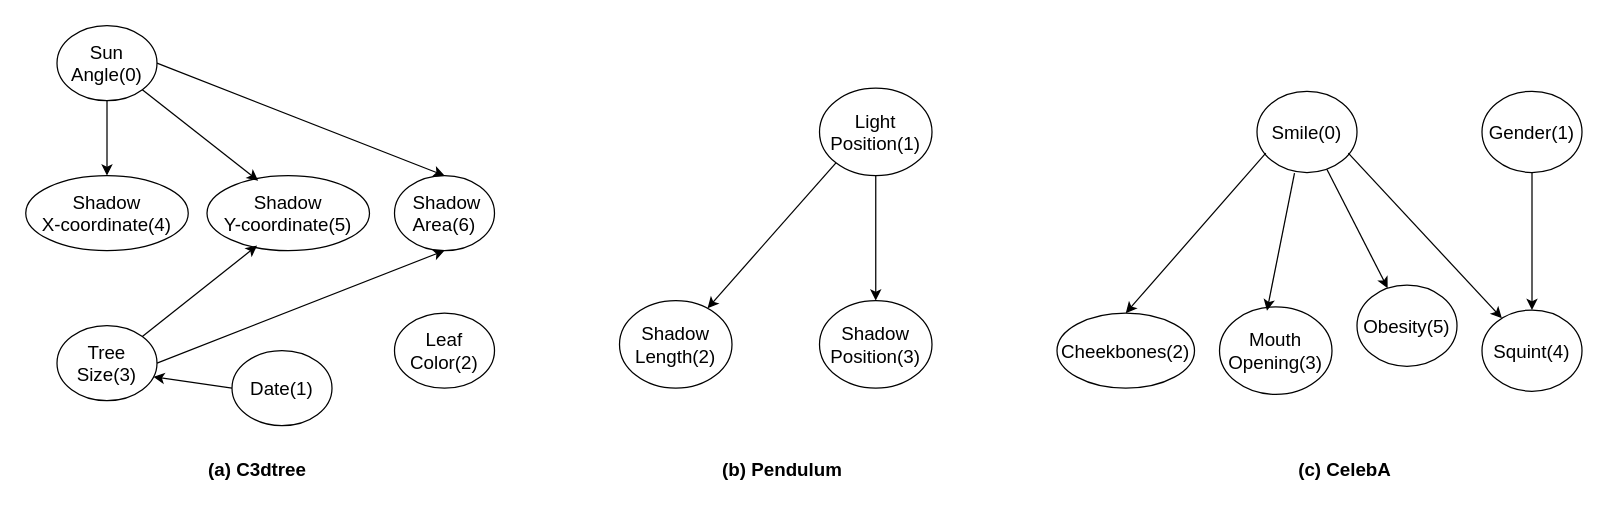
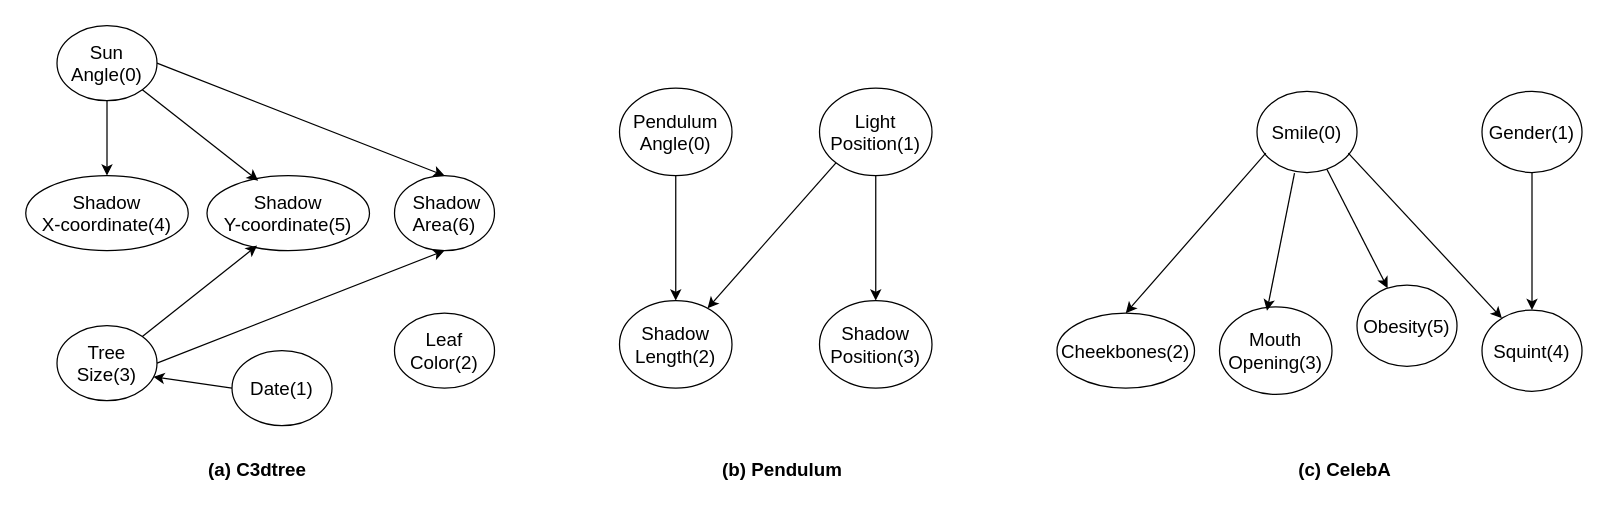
  <mxCell id="0" />
  <mxCell id="1" parent="0" />
  <mxCell id="2" value="Date(1)" style="ellipse;whiteSpace=wrap;html=1;fontSize=15;" parent="1" vertex="1"><mxGeometry x="185" y="280" width="80" height="60" as="geometry" /></mxCell>
  <mxCell id="3" value="Sun Angle(0)" style="ellipse;whiteSpace=wrap;html=1;fontSize=15;" parent="1" vertex="1"><mxGeometry y="20" width="80" height="60" as="geometry" x="45" /></mxCell>
  <mxCell id="4" value="Leaf Color(2)" style="ellipse;whiteSpace=wrap;html=1;fontSize=15;" parent="1" vertex="1"><mxGeometry x="315" y="250" width="80" height="60" as="geometry" /></mxCell>
  <mxCell id="5" value="&lt;div&gt;Shadow&lt;/div&gt;X-coordinate(4)" style="ellipse;whiteSpace=wrap;html=1;fontSize=15;" parent="1" vertex="1"><mxGeometry x="20" y="140" width="130" height="60" as="geometry" /></mxCell>
  <mxCell id="6" value="&amp;nbsp;Shadow Area(6)" style="ellipse;whiteSpace=wrap;html=1;fontSize=15;" parent="1" vertex="1"><mxGeometry x="315" y="140" width="80" height="60" as="geometry" /></mxCell>
  <mxCell id="7" value="&lt;div&gt;Tree&lt;/div&gt;Size(3)" style="ellipse;whiteSpace=wrap;html=1;fontSize=15;" parent="1" vertex="1"><mxGeometry y="260" width="80" height="60" as="geometry" x="45" /></mxCell>
  <mxCell id="8" value="&lt;div&gt;Shadow&lt;/div&gt;Y-coordinate(5)" style="ellipse;whiteSpace=wrap;html=1;fontSize=15;" parent="1" vertex="1"><mxGeometry x="165" y="140" width="130" height="60" as="geometry" /></mxCell>
  <mxCell id="9" value="" style="endArrow=classic;html=1;rounded=0;exitX=0.5;exitY=1;exitDx=0;exitDy=0;entryX=0.5;entryY=0;entryDx=0;entryDy=0;" parent="1" source="3" target="5" edge="1"><mxGeometry width="50" height="50" relative="1" as="geometry"><mxPoint x="435" y="230" as="sourcePoint" /><mxPoint x="485" y="180" as="targetPoint" /></mxGeometry></mxCell>
  <mxCell id="10" value="" style="endArrow=classic;html=1;rounded=0;exitX=1;exitY=1;exitDx=0;exitDy=0;entryX=0.315;entryY=0.067;entryDx=0;entryDy=0;entryPerimeter=0;" parent="1" source="3" target="8" edge="1"><mxGeometry width="50" height="50" relative="1" as="geometry"><mxPoint x="435" y="230" as="sourcePoint" /><mxPoint x="485" y="180" as="targetPoint" /></mxGeometry></mxCell>
  <mxCell id="11" value="" style="endArrow=classic;html=1;rounded=0;exitX=1;exitY=0.5;exitDx=0;exitDy=0;entryX=0.5;entryY=0;entryDx=0;entryDy=0;" parent="1" source="3" target="6" edge="1"><mxGeometry width="50" height="50" relative="1" as="geometry"><mxPoint x="435" y="230" as="sourcePoint" /><mxPoint x="485" y="180" as="targetPoint" /></mxGeometry></mxCell>
  <mxCell id="12" value="" style="endArrow=classic;html=1;rounded=0;exitX=1;exitY=0;exitDx=0;exitDy=0;entryX=0.308;entryY=0.933;entryDx=0;entryDy=0;entryPerimeter=0;" parent="1" source="7" target="8" edge="1"><mxGeometry width="50" height="50" relative="1" as="geometry"><mxPoint x="435" y="230" as="sourcePoint" /><mxPoint x="485" y="180" as="targetPoint" /></mxGeometry></mxCell>
  <mxCell id="13" value="" style="endArrow=classic;html=1;rounded=0;exitX=1;exitY=0.5;exitDx=0;exitDy=0;entryX=0.5;entryY=1;entryDx=0;entryDy=0;" parent="1" source="7" target="6" edge="1"><mxGeometry width="50" height="50" relative="1" as="geometry"><mxPoint x="435" y="230" as="sourcePoint" /><mxPoint x="485" y="180" as="targetPoint" /></mxGeometry></mxCell>
  <mxCell id="14" value="" style="endArrow=classic;html=1;rounded=0;exitX=0;exitY=0.5;exitDx=0;exitDy=0;entryX=0.963;entryY=0.683;entryDx=0;entryDy=0;entryPerimeter=0;" parent="1" source="2" target="7" edge="1"><mxGeometry width="50" height="50" relative="1" as="geometry"><mxPoint x="435" y="230" as="sourcePoint" /><mxPoint x="485" y="180" as="targetPoint" /></mxGeometry></mxCell>
+ <mxCell id="15" value="Pendulum Angle(0)" style="ellipse;whiteSpace=wrap;html=1;fontSize=15;" parent="1" vertex="1"><mxGeometry x="495" y="70" width="90" height="70" as="geometry" /></mxCell>
  <mxCell id="16" value="Shadow Position(3)" style="ellipse;whiteSpace=wrap;html=1;fontSize=15;" parent="1" vertex="1"><mxGeometry x="655" y="240" width="90" height="70" as="geometry" /></mxCell>
  <mxCell id="17" value="&lt;div&gt;Light &lt;span style=&quot;background-color: initial;&quot;&gt;Position(1)&lt;/span&gt;&lt;/div&gt;" style="ellipse;whiteSpace=wrap;html=1;fontSize=15;" parent="1" vertex="1"><mxGeometry x="655" y="70" width="90" height="70" as="geometry" /></mxCell>
  <mxCell id="18" value="Shadow Length(2)" style="ellipse;whiteSpace=wrap;html=1;fontSize=15;" parent="1" vertex="1"><mxGeometry x="495" y="240" width="90" height="70" as="geometry" /></mxCell>
+ <mxCell id="19" value="" style="endArrow=classic;html=1;rounded=0;exitX=0.5;exitY=1;exitDx=0;exitDy=0;entryX=0.5;entryY=0;entryDx=0;entryDy=0;" parent="1" source="15" target="18" edge="1"><mxGeometry width="50" height="50" relative="1" as="geometry"><mxPoint x="435" y="230" as="sourcePoint" /><mxPoint x="485" y="180" as="targetPoint" /></mxGeometry></mxCell>
  <mxCell id="20" value="" style="endArrow=classic;html=1;rounded=0;exitX=0;exitY=1;exitDx=0;exitDy=0;" parent="1" source="17" target="18" edge="1"><mxGeometry width="50" height="50" relative="1" as="geometry"><mxPoint x="435" y="230" as="sourcePoint" /><mxPoint x="485" y="180" as="targetPoint" /></mxGeometry></mxCell>
  <mxCell id="21" value="" style="endArrow=classic;html=1;rounded=0;exitX=0.5;exitY=1;exitDx=0;exitDy=0;entryX=0.5;entryY=0;entryDx=0;entryDy=0;" parent="1" source="17" target="16" edge="1"><mxGeometry width="50" height="50" relative="1" as="geometry"><mxPoint x="435" y="230" as="sourcePoint" /><mxPoint x="485" y="180" as="targetPoint" /></mxGeometry></mxCell>
  <mxCell id="22" value="Smile(0)" style="ellipse;whiteSpace=wrap;html=1;fontSize=15;" parent="1" vertex="1"><mxGeometry x="1005" y="72.5" width="80" height="65" as="geometry" /></mxCell>
  <mxCell id="23" value="Obesity(5)" style="ellipse;whiteSpace=wrap;html=1;fontSize=15;" parent="1" vertex="1"><mxGeometry x="1085" y="227.5" width="80" height="65" as="geometry" /></mxCell>
  <mxCell id="24" value="Gender(1)" style="ellipse;whiteSpace=wrap;html=1;fontSize=15;" parent="1" vertex="1"><mxGeometry x="1185" y="72.5" width="80" height="65" as="geometry" /></mxCell>
  <mxCell id="25" value="Squint(4)" style="ellipse;whiteSpace=wrap;html=1;fontSize=15;" parent="1" vertex="1"><mxGeometry x="1185" y="247.5" width="80" height="65" as="geometry" /></mxCell>
  <mxCell id="26" value="Cheekbones(2)" style="ellipse;whiteSpace=wrap;html=1;fontSize=15;" parent="1" vertex="1"><mxGeometry x="845" y="250" width="110" height="60" as="geometry" /></mxCell>
  <mxCell id="27" value="Mouth Opening(3)" style="ellipse;whiteSpace=wrap;html=1;fontSize=15;" parent="1" vertex="1"><mxGeometry x="975" y="245" width="90" height="70" as="geometry" /></mxCell>
  <mxCell id="28" value="" style="endArrow=classic;html=1;rounded=0;exitX=0.088;exitY=0.762;exitDx=0;exitDy=0;entryX=0.5;entryY=0;entryDx=0;entryDy=0;exitPerimeter=0;" parent="1" source="22" target="26" edge="1"><mxGeometry width="50" height="50" relative="1" as="geometry"><mxPoint x="565" y="230" as="sourcePoint" /><mxPoint x="615" y="180" as="targetPoint" /></mxGeometry></mxCell>
  <mxCell id="29" value="" style="endArrow=classic;html=1;rounded=0;entryX=0.422;entryY=0.043;entryDx=0;entryDy=0;entryPerimeter=0;exitX=0.375;exitY=1.008;exitDx=0;exitDy=0;exitPerimeter=0;" parent="1" source="22" target="27" edge="1"><mxGeometry width="50" height="50" relative="1" as="geometry"><mxPoint x="1035" y="140" as="sourcePoint" /><mxPoint x="1015" y="240" as="targetPoint" /></mxGeometry></mxCell>
  <mxCell id="30" value="" style="endArrow=classic;html=1;rounded=0;exitX=0.7;exitY=0.962;exitDx=0;exitDy=0;exitPerimeter=0;" parent="1" source="22" target="23" edge="1"><mxGeometry width="50" height="50" relative="1" as="geometry"><mxPoint x="1055" y="140" as="sourcePoint" /><mxPoint x="615" y="180" as="targetPoint" /></mxGeometry></mxCell>
  <mxCell id="31" value="" style="endArrow=classic;html=1;rounded=0;exitX=0.913;exitY=0.762;exitDx=0;exitDy=0;exitPerimeter=0;" parent="1" source="22" target="25" edge="1"><mxGeometry width="50" height="50" relative="1" as="geometry"><mxPoint x="1195" y="400" as="sourcePoint" /><mxPoint x="1245" y="350" as="targetPoint" /></mxGeometry></mxCell>
  <mxCell id="32" value="" style="endArrow=classic;html=1;rounded=0;exitX=0.5;exitY=1;exitDx=0;exitDy=0;entryX=0.5;entryY=0;entryDx=0;entryDy=0;" parent="1" source="24" target="25" edge="1"><mxGeometry width="50" height="50" relative="1" as="geometry"><mxPoint x="1245" y="400" as="sourcePoint" /><mxPoint x="1295" y="350" as="targetPoint" /></mxGeometry></mxCell>
  <mxCell id="33" value="(a) C3dtree" style="text;html=1;align=center;verticalAlign=middle;resizable=0;points=[];autosize=1;strokeColor=none;fillColor=none;fontSize=15;fontStyle=1" parent="1" vertex="1"><mxGeometry x="155" y="360" width="100" height="30" as="geometry" /></mxCell>
  <mxCell id="34" value="(b) Pendulum" style="text;html=1;align=center;verticalAlign=middle;resizable=0;points=[];autosize=1;strokeColor=none;fillColor=none;fontSize=15;fontStyle=1" parent="1" vertex="1"><mxGeometry x="570" y="360" width="110" height="30" as="geometry" /></mxCell>
  <mxCell id="35" value="(c) CelebA" style="text;html=1;align=center;verticalAlign=middle;resizable=0;points=[];autosize=1;strokeColor=none;fillColor=none;fontSize=15;fontStyle=1" parent="1" vertex="1"><mxGeometry x="1030" y="360" width="90" height="30" as="geometry" /></mxCell>
